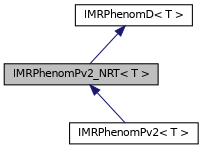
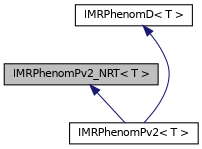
  digraph {
    node [color=black fillcolor=white fontname=Helvetica fontsize=10 shape=record style=filled]
    edge [color=midnightblue dir=back fontname=Helvetica fontsize=10 labelfontname=Helvetica labelfontsize=10 style=solid]
    n1 [fillcolor=grey75 fontcolor=black height=0.2 label="IMRPhenomPv2_NRT\< T \>" width=0.4]
    n2 [height=0.2 label="IMRPhenomPv2\< T \>" width=0.4]
    n3 [height=0.2 label="IMRPhenomD\< T \>" width=0.4]
    n1 -> n2
-   n3 -> n1
+   n3 -> n2
  }
